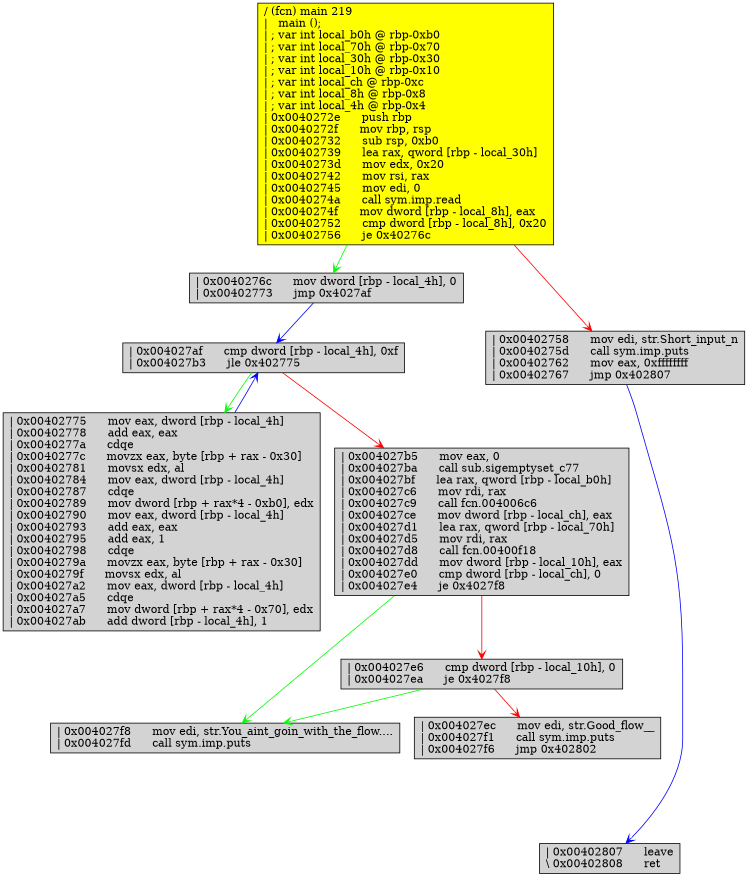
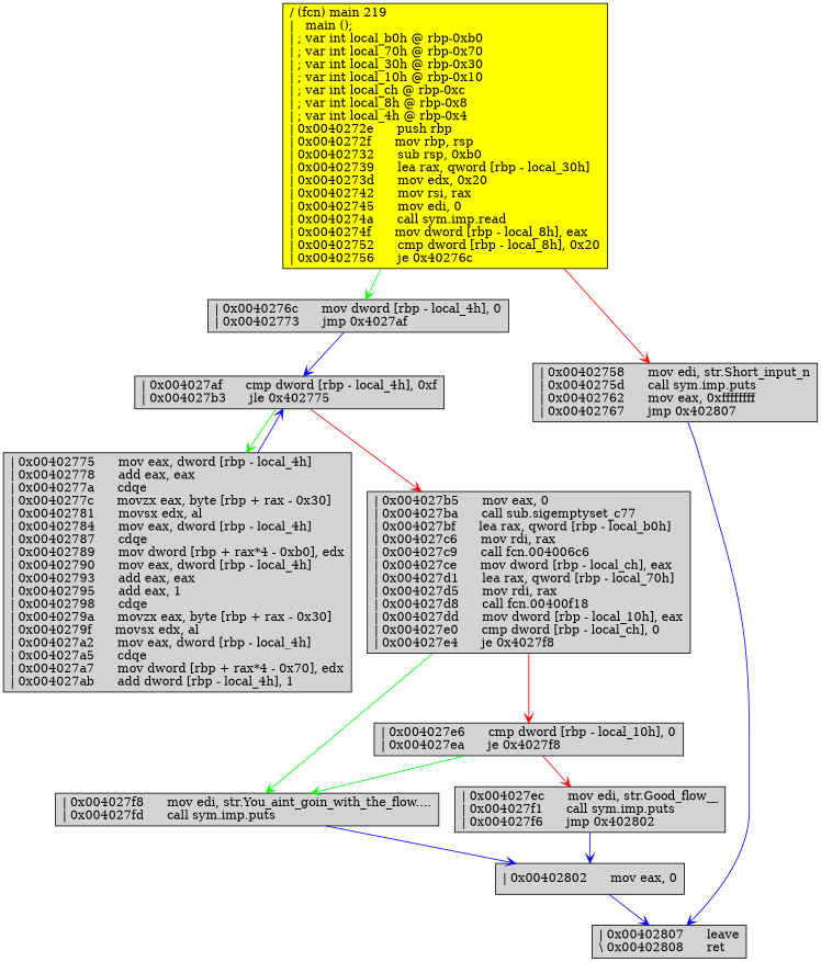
  digraph {
    bgcolor=white
    fontname=Courier
    fontsize=8
    node [color=black fillcolor=lightgray shape=box style=filled]
    edge [arrowhead=vee color=blue]
    n1 [fillcolor=yellow label="/ (fcn) main 219\l|   main ();\l| ; var int local_b0h @ rbp-0xb0\l| ; var int local_70h @ rbp-0x70\l| ; var int local_30h @ rbp-0x30\l| ; var int local_10h @ rbp-0x10\l| ; var int local_ch @ rbp-0xc\l| ; var int local_8h @ rbp-0x8\l| ; var int local_4h @ rbp-0x4\l| 0x0040272e      push rbp\l| 0x0040272f      mov rbp, rsp\l| 0x00402732      sub rsp, 0xb0\l| 0x00402739      lea rax, qword [rbp - local_30h]\l| 0x0040273d      mov edx, 0x20\l| 0x00402742      mov rsi, rax\l| 0x00402745      mov edi, 0\l| 0x0040274a      call sym.imp.read\l| 0x0040274f      mov dword [rbp - local_8h], eax\l| 0x00402752      cmp dword [rbp - local_8h], 0x20\l| 0x00402756      je 0x40276c\l"]
    n2 [label="| 0x0040276c      mov dword [rbp - local_4h], 0\l| 0x00402773      jmp 0x4027af\l"]
    n3 [label="| 0x00402758      mov edi, str.Short_input_n\l| 0x0040275d      call sym.imp.puts\l| 0x00402762      mov eax, 0xffffffff\l| 0x00402767      jmp 0x402807\l"]
    n4 [label="| 0x004027af      cmp dword [rbp - local_4h], 0xf\l| 0x004027b3      jle 0x402775\l"]
    n5 [label="| 0x00402807      leave\l\\ 0x00402808      ret\l"]
    n6 [label="| 0x00402775      mov eax, dword [rbp - local_4h]\l| 0x00402778      add eax, eax\l| 0x0040277a      cdqe\l| 0x0040277c      movzx eax, byte [rbp + rax - 0x30]\l| 0x00402781      movsx edx, al\l| 0x00402784      mov eax, dword [rbp - local_4h]\l| 0x00402787      cdqe\l| 0x00402789      mov dword [rbp + rax*4 - 0xb0], edx\l| 0x00402790      mov eax, dword [rbp - local_4h]\l| 0x00402793      add eax, eax\l| 0x00402795      add eax, 1\l| 0x00402798      cdqe\l| 0x0040279a      movzx eax, byte [rbp + rax - 0x30]\l| 0x0040279f      movsx edx, al\l| 0x004027a2      mov eax, dword [rbp - local_4h]\l| 0x004027a5      cdqe\l| 0x004027a7      mov dword [rbp + rax*4 - 0x70], edx\l| 0x004027ab      add dword [rbp - local_4h], 1\l"]
    n7 [label="| 0x004027b5      mov eax, 0\l| 0x004027ba      call sub.sigemptyset_c77\l| 0x004027bf      lea rax, qword [rbp - local_b0h]\l| 0x004027c6      mov rdi, rax\l| 0x004027c9      call fcn.004006c6\l| 0x004027ce      mov dword [rbp - local_ch], eax\l| 0x004027d1      lea rax, qword [rbp - local_70h]\l| 0x004027d5      mov rdi, rax\l| 0x004027d8      call fcn.00400f18\l| 0x004027dd      mov dword [rbp - local_10h], eax\l| 0x004027e0      cmp dword [rbp - local_ch], 0\l| 0x004027e4      je 0x4027f8\l"]
    n8 [label="| 0x004027f8      mov edi, str.You_aint_goin_with_the_flow....\l| 0x004027fd      call sym.imp.puts\l"]
    n9 [label="| 0x004027e6      cmp dword [rbp - local_10h], 0\l| 0x004027ea      je 0x4027f8\l"]
+   n10 [label="| 0x00402802      mov eax, 0\l"]
    n11 [label="| 0x004027ec      mov edi, str.Good_flow__\l| 0x004027f1      call sym.imp.puts\l| 0x004027f6      jmp 0x402802\l"]
    n1 -> n2 [color=green]
    n1 -> n3 [color=red]
    n2 -> n4
    n3 -> n5
    n4 -> n6 [color=green]
    n4 -> n7 [color=red]
    n6 -> n4
    n7 -> n8 [color=green]
    n7 -> n9 [color=red]
+   n8 -> n10
    n9 -> n8 [color=green]
    n9 -> n11 [color=red]
+   n10 -> n5
+   n11 -> n10
  }
